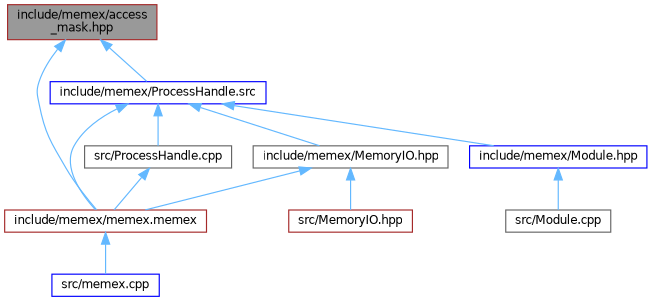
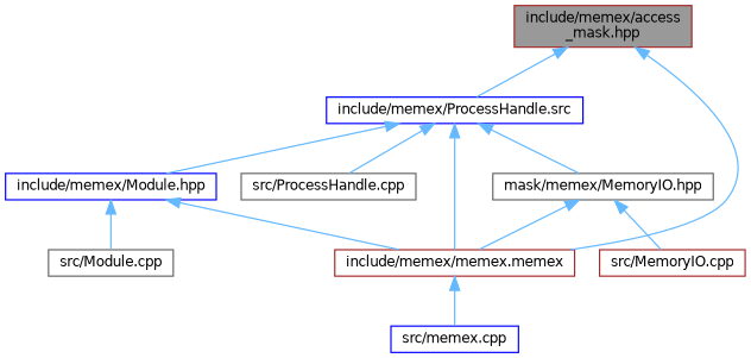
  digraph {
    node [color=brown fillcolor=white fontname=Helvetica fontsize=10 shape=box style=filled]
    edge [color=steelblue1 dir=back fontname=Helvetica fontsize=10 labelfontname=Helvetica labelfontsize=10 style=solid]
    n1 [fillcolor=grey60 fontcolor=black height=0.2 label="include/memex/access\l_mask.hpp" width=0.4]
    n2 [color=blue height=0.2 label="include/memex/ProcessHandle.src" width=0.4]
    n3 [height=0.2 label="include/memex/memex.memex" width=0.4]
-   n4 [color=gray40 height=0.2 label="include/memex/MemoryIO.hpp" width=0.4]
+   n4 [color=gray40 height=0.2 label="mask/memex/MemoryIO.hpp" width=0.4]
    n5 [color=blue height=0.2 label="include/memex/Module.hpp" width=0.4]
    n6 [color=gray40 height=0.2 label="src/ProcessHandle.cpp" width=0.4]
    n7 [color=blue height=0.2 label="src/memex.cpp" width=0.4]
-   n8 [height=0.2 label="src/MemoryIO.hpp" width=0.4]
+   n8 [height=0.2 label="src/MemoryIO.cpp" width=0.4]
    n9 [color=gray40 height=0.2 label="src/Module.cpp" width=0.4]
    n1 -> n2
    n1 -> n3
    n2 -> n3
    n2 -> n4
    n2 -> n5
    n2 -> n6
    n3 -> n7
    n4 -> n3
    n4 -> n8
-   n6 -> n3
+   n5 -> n3
    n5 -> n9
  }
